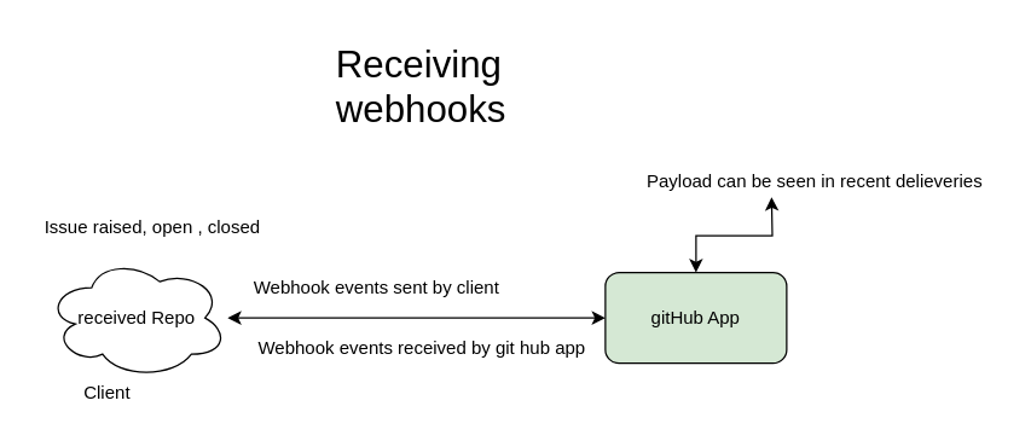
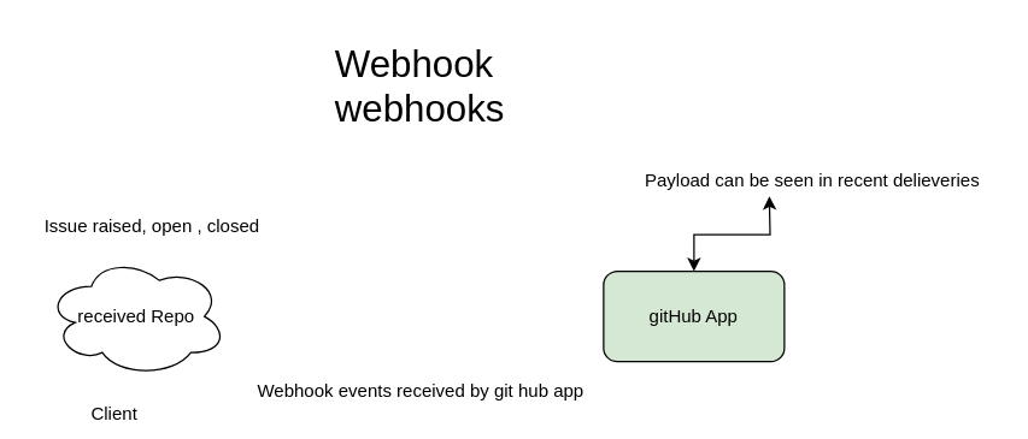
  <mxCell id="0" />
  <mxCell id="1" parent="0" />
  <mxCell id="2" style="edgeStyle=orthogonalEdgeStyle;rounded=0;orthogonalLoop=1;jettySize=auto;html=1;startArrow=classic;startFill=1;" parent="1" source="3" edge="1"><mxGeometry relative="1" as="geometry"><mxPoint x="510" y="130" as="targetPoint" /></mxGeometry></mxCell>
  <mxCell id="3" value="gitHub App" style="rounded=1;whiteSpace=wrap;html=1;fillColor=#d5e8d4;" parent="1" vertex="1"><mxGeometry x="400" y="180" width="120" height="60" as="geometry" /></mxCell>
- <mxCell id="4" style="edgeStyle=orthogonalEdgeStyle;rounded=0;orthogonalLoop=1;jettySize=auto;html=1;entryX=0;entryY=0.5;entryDx=0;entryDy=0;startArrow=classic;startFill=1;" parent="1" source="5" target="3" edge="1"><mxGeometry relative="1" as="geometry" /></mxCell>
  <mxCell id="5" value="received Repo" style="ellipse;shape=cloud;whiteSpace=wrap;html=1;" parent="1" vertex="1"><mxGeometry x="30" y="170" width="120" height="80" as="geometry" /></mxCell>
  <mxCell id="6" value="Issue raised, open , closed" style="text;html=1;align=center;verticalAlign=middle;resizable=0;points=[];autosize=1;strokeColor=none;fillColor=none;" parent="1" vertex="1"><mxGeometry x="20" y="140" width="160" height="20" as="geometry" /></mxCell>
- <mxCell id="7" value="Webhook events sent by client&amp;nbsp;" style="text;html=1;align=center;verticalAlign=middle;resizable=0;points=[];autosize=1;strokeColor=none;fillColor=none;" parent="1" vertex="1"><mxGeometry x="160" y="180" width="180" height="20" as="geometry" /></mxCell>
- <mxCell id="8" value="Webhook events received by git hub app&amp;nbsp;" style="text;html=1;align=center;verticalAlign=middle;resizable=0;points=[];autosize=1;strokeColor=none;fillColor=none;" parent="1" vertex="1"><mxGeometry x="160" y="220" width="240" height="20" as="geometry" /></mxCell>
- <mxCell id="9" value="Client" style="text;html=1;align=center;verticalAlign=middle;resizable=0;points=[];autosize=1;strokeColor=none;fillColor=none;" parent="1" vertex="1"><mxGeometry x="45" y="250" width="50" height="20" as="geometry" /></mxCell>
+ <mxCell id="8" value="Webhook events received by git hub app&amp;nbsp;" style="text;html=1;align=center;verticalAlign=middle;resizable=0;points=[];autosize=1;strokeColor=none;fillColor=none;" parent="1" vertex="1"><mxGeometry x="160" y="250" width="240" height="20" as="geometry" /></mxCell>
+ <mxCell id="9" value="Client" style="text;html=1;align=center;verticalAlign=middle;resizable=0;points=[];autosize=1;strokeColor=none;fillColor=none;" parent="1" vertex="1"><mxGeometry x="50" y="265" width="50" height="20" as="geometry" /></mxCell>
  <mxCell id="10" value="Payload can be seen in recent delieveries&amp;nbsp;" style="text;html=1;align=center;verticalAlign=middle;resizable=0;points=[];autosize=1;strokeColor=none;fillColor=none;" parent="1" vertex="1"><mxGeometry x="420" y="110" width="240" height="20" as="geometry" /></mxCell>
- <mxCell id="11" value="&lt;font style=&quot;font-size: 25px&quot;&gt;Receiving webhooks&lt;/font&gt;" style="text;whiteSpace=wrap;html=1;" vertex="1" parent="1"><mxGeometry x="220" width="190" height="50" as="geometry" y="20" /></mxCell>
+ <mxCell id="11" value="&lt;font style=&quot;font-size: 25px&quot;&gt;Webhook webhooks&lt;/font&gt;" style="text;whiteSpace=wrap;html=1;" vertex="1" parent="1"><mxGeometry x="220" width="190" height="50" as="geometry" y="20" /></mxCell>
